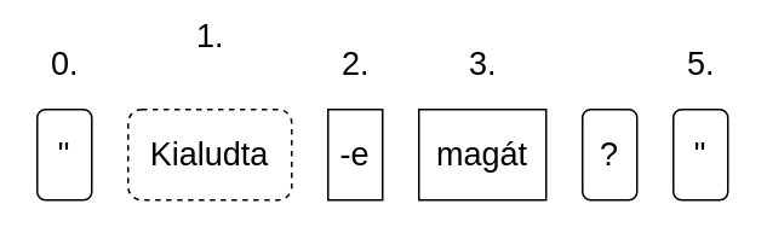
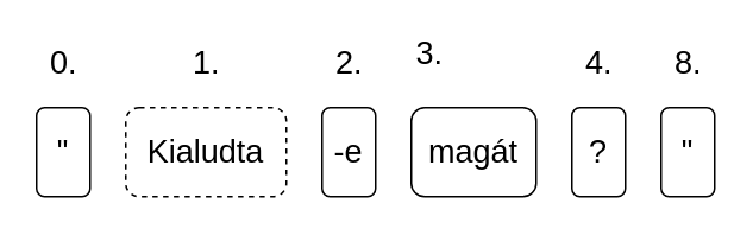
  <mxCell id="0" />
  <mxCell id="1" parent="0" />
  <mxCell id="2" value="&lt;font style=&quot;font-size: 18px&quot;&gt;&quot;&lt;/font&gt;" style="rounded=1;whiteSpace=wrap;html=1;" vertex="1" parent="1"><mxGeometry x="20" y="60" width="30" height="50" as="geometry" /></mxCell>
  <mxCell id="3" value="&lt;font style=&quot;font-size: 18px&quot;&gt;Kialudta&lt;/font&gt;" style="rounded=1;whiteSpace=wrap;html=1;dashed=1;" vertex="1" parent="1"><mxGeometry x="70" y="60" width="90" height="50" as="geometry" /></mxCell>
- <mxCell id="4" value="&lt;font style=&quot;font-size: 18px&quot;&gt;magát&lt;/font&gt;" style="whiteSpace=wrap;html=1;rounded=0;" vertex="1" parent="1"><mxGeometry x="230" y="60" width="70" height="50" as="geometry" /></mxCell>
+ <mxCell id="4" value="&lt;font style=&quot;font-size: 18px&quot;&gt;magát&lt;/font&gt;" style="rounded=1;whiteSpace=wrap;html=1;" vertex="1" parent="1"><mxGeometry x="230" y="60" width="70" height="50" as="geometry" /></mxCell>
  <mxCell id="5" value="&lt;font style=&quot;font-size: 18px&quot;&gt;?&lt;/font&gt;" style="rounded=1;whiteSpace=wrap;html=1;" vertex="1" parent="1"><mxGeometry x="320" y="60" width="30" height="50" as="geometry" /></mxCell>
- <mxCell id="6" value="&lt;span style=&quot;font-size: 18px&quot;&gt;-e&lt;/span&gt;" style="whiteSpace=wrap;html=1;rounded=0;" vertex="1" parent="1"><mxGeometry x="180" y="60" width="30" height="50" as="geometry" /></mxCell>
+ <mxCell id="6" value="&lt;span style=&quot;font-size: 18px&quot;&gt;-e&lt;/span&gt;" style="rounded=1;whiteSpace=wrap;html=1;" vertex="1" parent="1"><mxGeometry x="180" y="60" width="30" height="50" as="geometry" /></mxCell>
  <mxCell id="7" value="&lt;font style=&quot;font-size: 18px&quot;&gt;&quot;&lt;/font&gt;" style="rounded=1;whiteSpace=wrap;html=1;" vertex="1" parent="1"><mxGeometry x="370" y="60" width="30" height="50" as="geometry" /></mxCell>
  <mxCell id="8" value="0." style="text;html=1;align=center;verticalAlign=middle;resizable=0;points=[];autosize=1;strokeColor=none;fillColor=none;fontSize=18;" vertex="1" parent="1"><mxGeometry x="20" y="20" width="30" height="30" as="geometry" /></mxCell>
- <mxCell id="9" value="1." style="text;html=1;align=center;verticalAlign=middle;resizable=0;points=[];autosize=1;strokeColor=none;fillColor=none;fontSize=18;" vertex="1" parent="1"><mxGeometry x="100" y="5" width="30" height="30" as="geometry" /></mxCell>
+ <mxCell id="9" value="1." style="text;html=1;align=center;verticalAlign=middle;resizable=0;points=[];autosize=1;strokeColor=none;fillColor=none;fontSize=18;" vertex="1" parent="1"><mxGeometry x="100" y="20" width="30" height="30" as="geometry" /></mxCell>
  <mxCell id="10" value="2." style="text;html=1;align=center;verticalAlign=middle;resizable=0;points=[];autosize=1;strokeColor=none;fillColor=none;fontSize=18;" vertex="1" parent="1"><mxGeometry x="180" y="20" width="30" height="30" as="geometry" /></mxCell>
- <mxCell id="11" value="3." style="text;html=1;align=center;verticalAlign=middle;resizable=0;points=[];autosize=1;strokeColor=none;fillColor=none;fontSize=18;" vertex="1" parent="1"><mxGeometry x="250" y="20" width="30" height="30" as="geometry" /></mxCell>
- <mxCell id="13" value="5." style="text;html=1;align=center;verticalAlign=middle;resizable=0;points=[];autosize=1;strokeColor=none;fillColor=none;fontSize=18;" vertex="1" parent="1"><mxGeometry x="370" y="20" width="30" height="30" as="geometry" /></mxCell>
+ <mxCell id="11" value="3." style="text;html=1;align=center;verticalAlign=middle;resizable=0;points=[];autosize=1;strokeColor=none;fillColor=none;fontSize=18;" vertex="1" parent="1"><mxGeometry x="225" y="15" width="30" height="30" as="geometry" /></mxCell>
+ <mxCell id="12" value="4." style="text;html=1;align=center;verticalAlign=middle;resizable=0;points=[];autosize=1;strokeColor=none;fillColor=none;fontSize=18;" vertex="1" parent="1"><mxGeometry x="320" y="20" width="30" height="30" as="geometry" /></mxCell>
+ <mxCell id="13" value="8." style="text;html=1;align=center;verticalAlign=middle;resizable=0;points=[];autosize=1;strokeColor=none;fillColor=none;fontSize=18;" vertex="1" parent="1"><mxGeometry x="370" y="20" width="30" height="30" as="geometry" /></mxCell>
